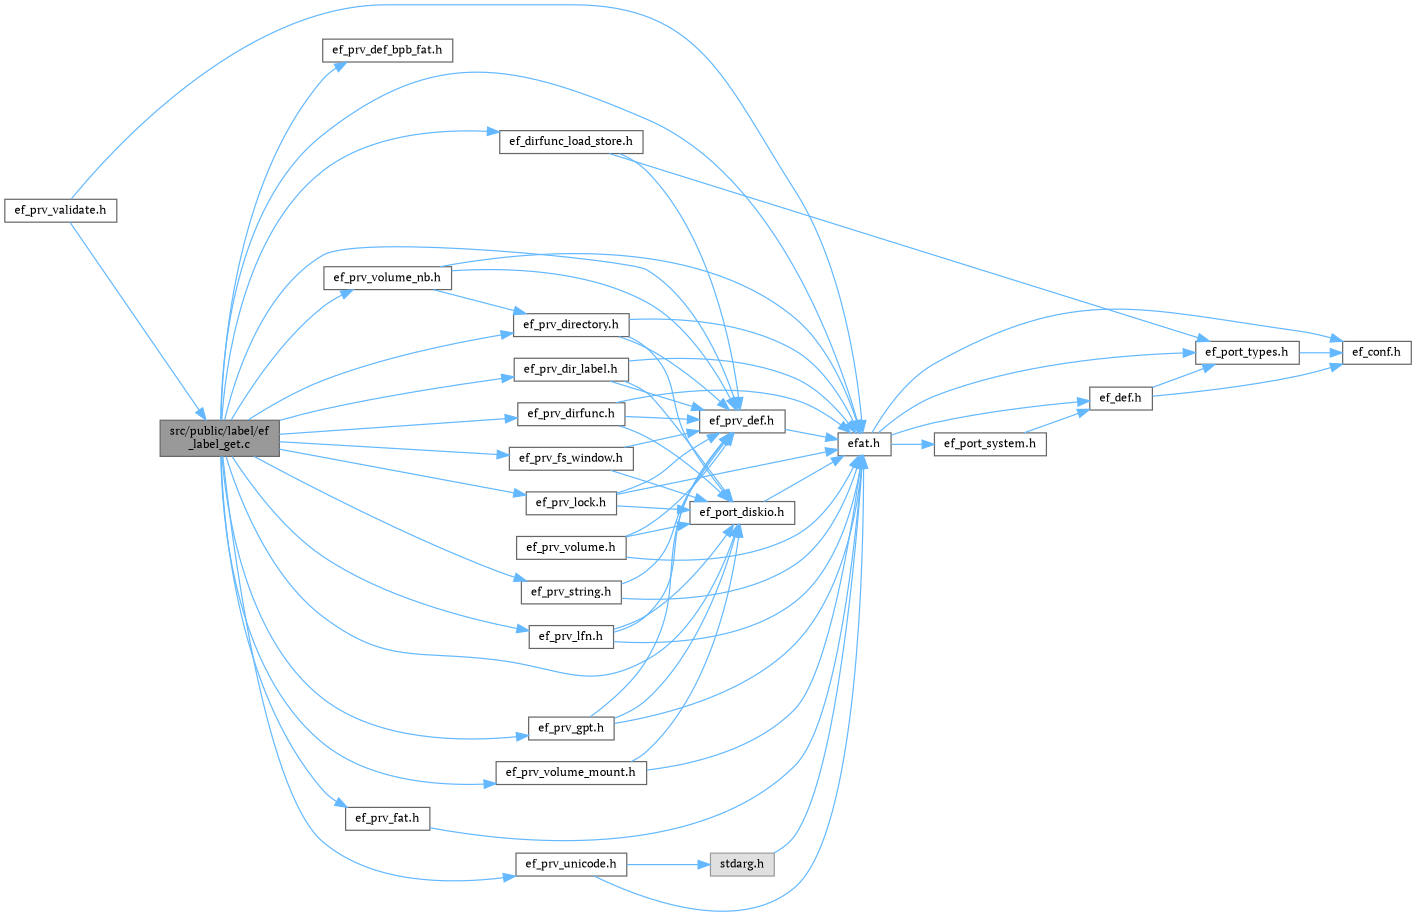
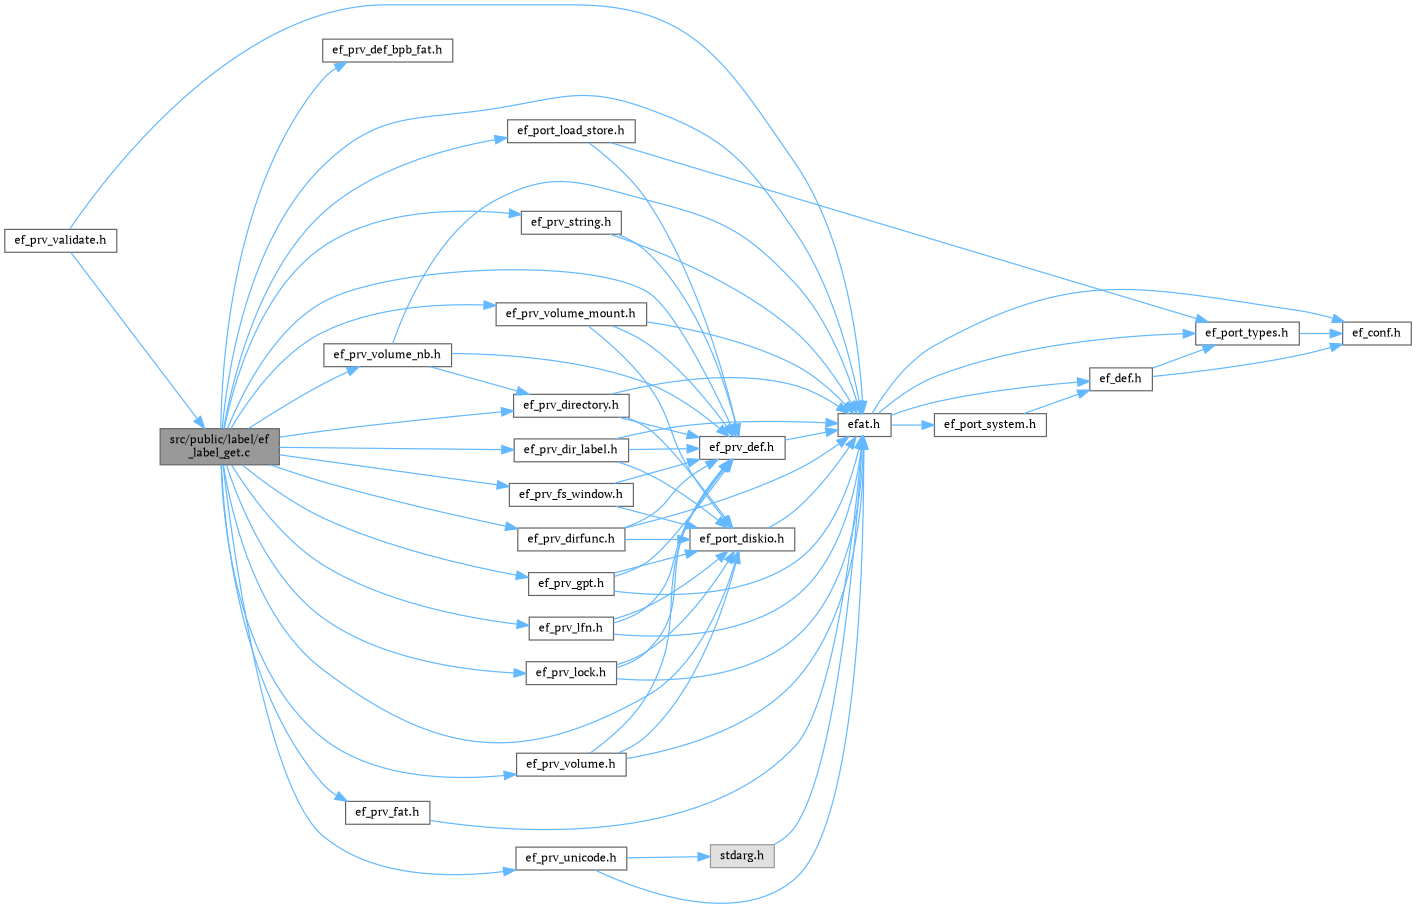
  digraph {
    fontname="PT Serif"
    rankdir=LR
    node [color=grey40 fillcolor=white fontname="PT Serif" fontsize=10 shape=box style=filled]
    edge [color=steelblue1 fontname="PT Serif" fontsize=10 labelfontname=Helvetica labelfontsize=10 style=solid]
    n1 [color=gray40 fillcolor=grey60 fontcolor=black height=0.2 label="src/public/label/ef\l_label_get.c" width=0.4]
-   n2 [height=0.2 label="ef_dirfunc_load_store.h" width=0.4]
+   n2 [height=0.2 label="ef_port_load_store.h" width=0.4]
    n3 [height=0.2 label="ef_prv_def.h" width=0.4]
    n4 [height=0.2 label="efat.h" width=0.4]
    n5 [height=0.2 label="ef_prv_fat.h" width=0.4]
    n6 [height=0.2 label="ef_prv_volume_mount.h" width=0.4]
    n7 [height=0.2 label="ef_port_diskio.h" width=0.4]
    n8 [height=0.2 label="ef_prv_directory.h" width=0.4]
    n9 [height=0.2 label="ef_prv_dir_label.h" width=0.4]
    n10 [height=0.2 label="ef_prv_dirfunc.h" width=0.4]
    n11 [height=0.2 label="ef_prv_fs_window.h" width=0.4]
    n12 [height=0.2 label="ef_prv_lock.h" width=0.4]
    n13 [height=0.2 label="ef_prv_string.h" width=0.4]
    n14 [height=0.2 label="ef_prv_volume.h" width=0.4]
    n15 [height=0.2 label="ef_prv_gpt.h" width=0.4]
    n16 [height=0.2 label="ef_prv_lfn.h" width=0.4]
    n17 [height=0.2 label="ef_prv_unicode.h" width=0.4]
    n18 [height=0.2 label="ef_prv_volume_nb.h" width=0.4]
    n19 [height=0.2 label="ef_prv_def_bpb_fat.h" width=0.4]
    n20 [height=0.2 label="ef_port_types.h" width=0.4]
    n21 [height=0.2 label="ef_def.h" width=0.4]
    n22 [height=0.2 label="ef_conf.h" width=0.4]
    n23 [height=0.2 label="ef_port_system.h" width=0.4]
    n24 [color=grey60 fillcolor="#E0E0E0" height=0.2 label="stdarg.h" width=0.4]
    n25 [height=0.2 label="ef_prv_validate.h" width=0.4]
    n1 -> n2
    n1 -> n3
    n1 -> n4
    n1 -> n5
    n1 -> n6
    n1 -> n7
    n1 -> n8
    n1 -> n9
    n1 -> n10
    n1 -> n11
    n1 -> n12
    n1 -> n13
+   n1 -> n14
    n1 -> n15
    n1 -> n16
    n1 -> n17
    n1 -> n18
    n1 -> n19
    n2 -> n3
    n2 -> n20
    n3 -> n4
    n4 -> n20
    n4 -> n21
    n4 -> n22
    n4 -> n23
    n5 -> n4
+   n6 -> n3
    n6 -> n4
    n6 -> n7
    n7 -> n4
    n8 -> n3
    n8 -> n4
    n8 -> n7
    n9 -> n3
    n9 -> n4
    n9 -> n7
    n10 -> n3
    n10 -> n4
    n10 -> n7
    n11 -> n3
    n11 -> n7
    n12 -> n3
    n12 -> n4
    n12 -> n7
    n13 -> n3
    n13 -> n4
    n14 -> n3
    n14 -> n4
    n14 -> n7
    n15 -> n3
    n15 -> n4
    n15 -> n7
    n16 -> n3
    n16 -> n4
    n16 -> n7
    n17 -> n4
    n17 -> n24
    n18 -> n3
    n18 -> n4
    n18 -> n8
    n20 -> n22
    n21 -> n20
    n21 -> n22
    n23 -> n21
    n24 -> n4
    n25 -> n1
    n25 -> n4
  }
